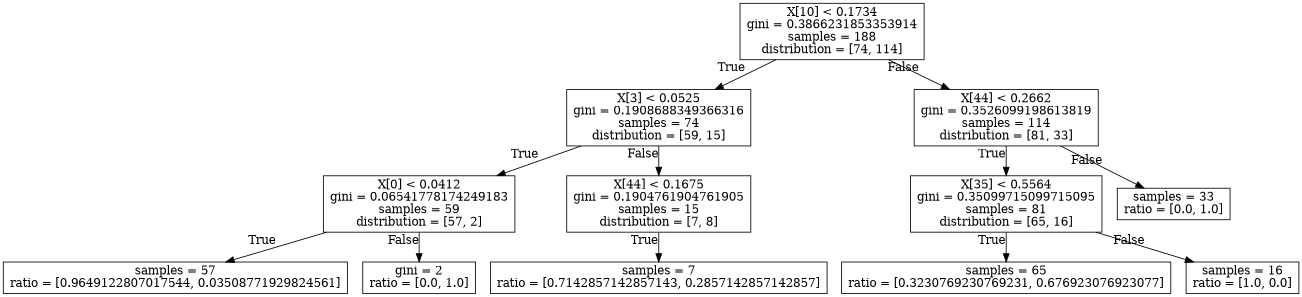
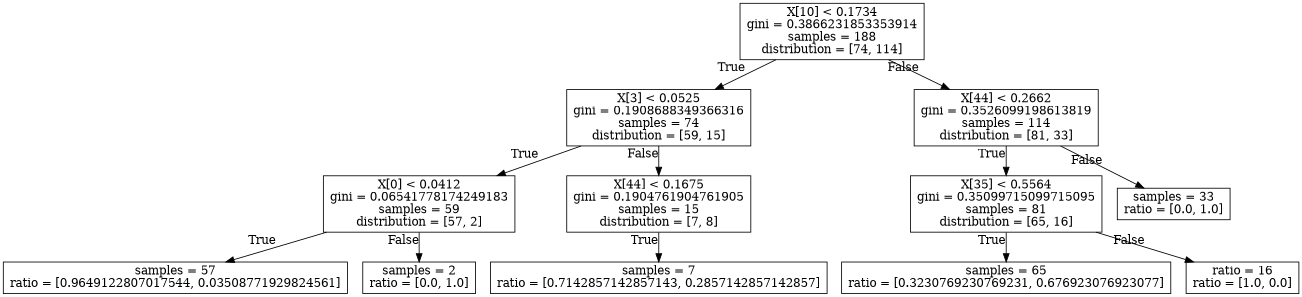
  digraph {
    node [shape=box]
    edge [labelangle=30 labeldistance=8 xlabel=True]
    n1 [label="X[10] < 0.1734\ngini = 0.3866231853353914\nsamples = 188\ndistribution = [74, 114]"]
    n2 [label="X[3] < 0.0525\ngini = 0.1908688349366316\nsamples = 74\ndistribution = [59, 15]"]
    n3 [label="X[44] < 0.2662\ngini = 0.3526099198613819\nsamples = 114\ndistribution = [81, 33]"]
    n4 [label="X[0] < 0.0412\ngini = 0.06541778174249183\nsamples = 59\ndistribution = [57, 2]"]
    n5 [label="X[44] < 0.1675\ngini = 0.1904761904761905\nsamples = 15\ndistribution = [7, 8]"]
    n6 [label="X[35] < 0.5564\ngini = 0.35099715099715095\nsamples = 81\ndistribution = [65, 16]"]
    n7 [label="samples = 33\nratio = [0.0, 1.0]"]
    n8 [label="samples = 57\nratio = [0.9649122807017544, 0.03508771929824561]"]
-   n9 [label="gini = 2\nratio = [0.0, 1.0]"]
+   n9 [label="samples = 2\nratio = [0.0, 1.0]"]
    n10 [label="samples = 7\nratio = [0.7142857142857143, 0.2857142857142857]"]
    n11 [label="samples = 65\nratio = [0.3230769230769231, 0.676923076923077]"]
-   n12 [label="samples = 16\nratio = [1.0, 0.0]"]
+   n12 [label="ratio = 16\nratio = [1.0, 0.0]"]
    n1 -> n2
    n1 -> n3 [labelangle=-30 xlabel=False]
    n2 -> n4
    n2 -> n5 [labelangle=-30 xlabel=False]
    n3 -> n6
    n3 -> n7 [labelangle=-30 xlabel=False]
    n4 -> n8
    n4 -> n9 [labelangle=-30 xlabel=False]
    n5 -> n10
    n6 -> n11
    n6 -> n12 [labelangle=-30 xlabel=False]
  }
